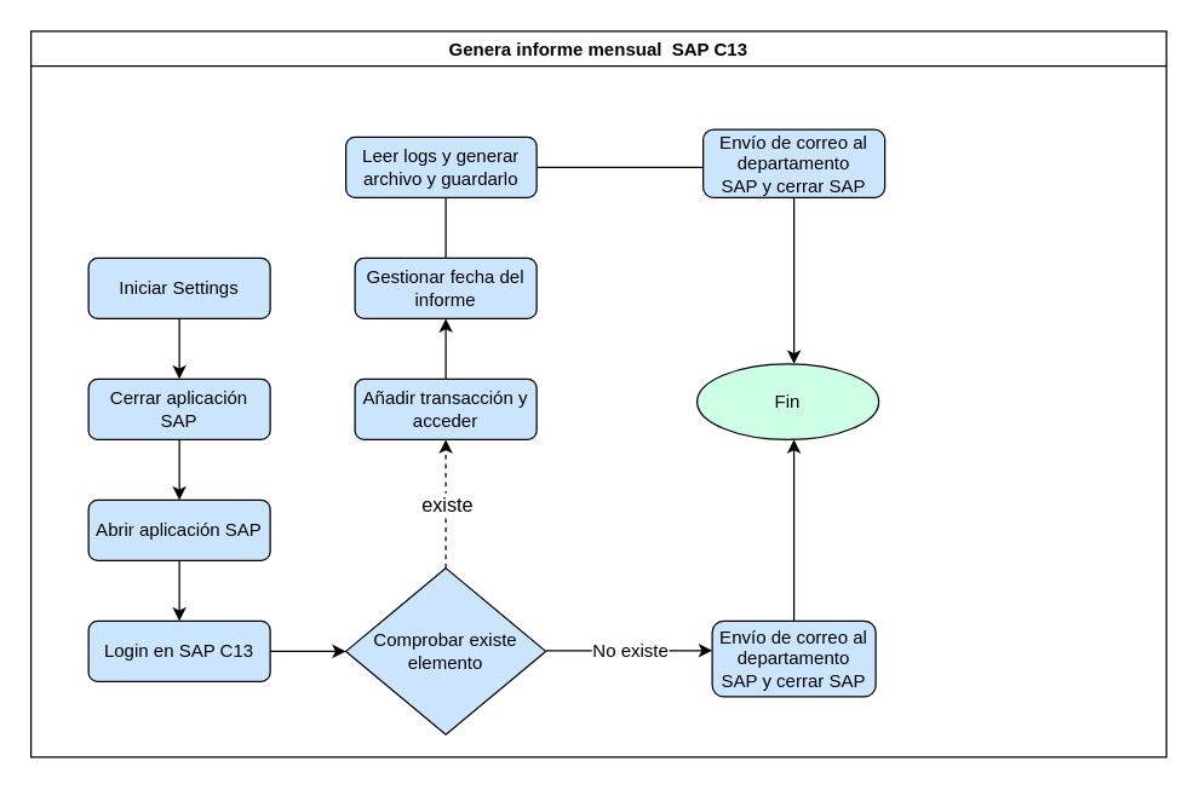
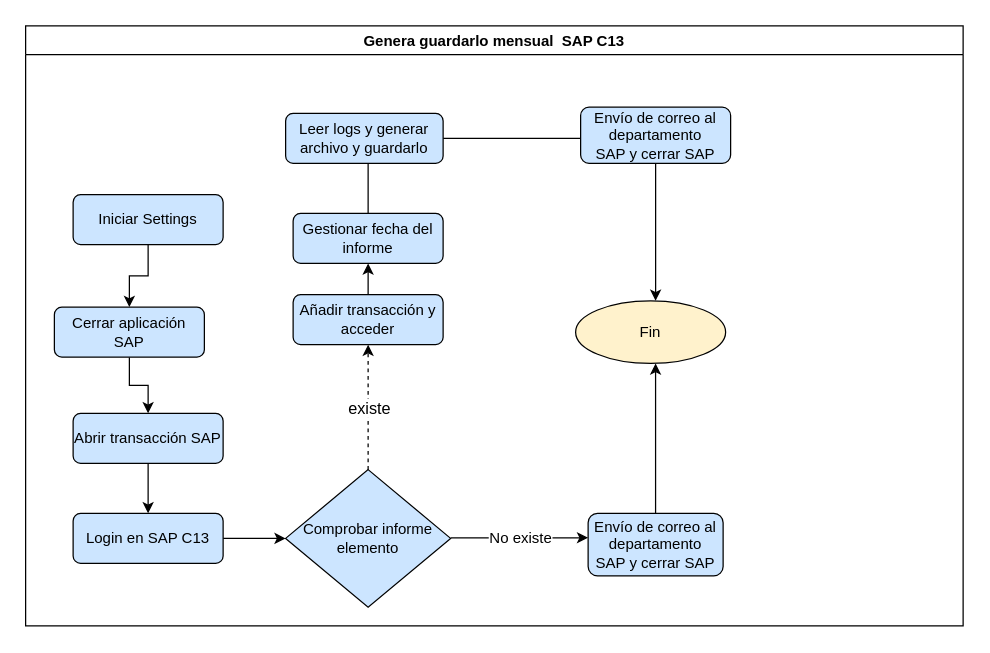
  <mxCell id="0" />
  <mxCell id="1" parent="0" />
- <mxCell id="2" value="Genera informe mensual  SAP C13" style="swimlane;" parent="1" vertex="1"><mxGeometry x="20" y="20" width="750" height="480" as="geometry" /></mxCell>
+ <mxCell id="2" value="Genera guardarlo mensual  SAP C13" style="swimlane;" parent="1" vertex="1"><mxGeometry x="20" y="20" width="750" height="480" as="geometry" /></mxCell>
  <mxCell id="3" style="edgeStyle=orthogonalEdgeStyle;rounded=0;orthogonalLoop=1;jettySize=auto;html=1;exitX=0.5;exitY=1;exitDx=0;exitDy=0;entryX=0.5;entryY=0;entryDx=0;entryDy=0;" parent="2" source="4" target="6" edge="1"><mxGeometry relative="1" as="geometry" /></mxCell>
- <mxCell id="4" value="Iniciar Settings" style="rounded=1;whiteSpace=wrap;html=1;fillColor=#CCE5FF;" parent="2" vertex="1"><mxGeometry x="38" y="150" width="120" height="40" as="geometry" /></mxCell>
+ <mxCell id="4" value="Iniciar Settings" style="rounded=1;whiteSpace=wrap;html=1;fillColor=#CCE5FF;" parent="2" vertex="1"><mxGeometry x="38" y="135" width="120" height="40" as="geometry" /></mxCell>
  <mxCell id="5" style="edgeStyle=orthogonalEdgeStyle;rounded=0;orthogonalLoop=1;jettySize=auto;html=1;exitX=0.5;exitY=1;exitDx=0;exitDy=0;entryX=0.5;entryY=0;entryDx=0;entryDy=0;" parent="2" source="6" target="8" edge="1"><mxGeometry relative="1" as="geometry" /></mxCell>
- <mxCell id="6" value="Cerrar aplicación SAP" style="rounded=1;whiteSpace=wrap;html=1;fillColor=#CCE5FF;" parent="2" vertex="1"><mxGeometry x="38" y="230" width="120" height="40" as="geometry" /></mxCell>
+ <mxCell id="6" value="Cerrar aplicación SAP" style="rounded=1;whiteSpace=wrap;html=1;fillColor=#CCE5FF;" parent="2" vertex="1"><mxGeometry x="23" y="225" width="120" height="40" as="geometry" /></mxCell>
  <mxCell id="7" style="edgeStyle=orthogonalEdgeStyle;rounded=0;orthogonalLoop=1;jettySize=auto;html=1;exitX=0.5;exitY=1;exitDx=0;exitDy=0;entryX=0.5;entryY=0;entryDx=0;entryDy=0;" parent="2" source="8" target="10" edge="1"><mxGeometry relative="1" as="geometry" /></mxCell>
- <mxCell id="8" value="Abrir aplicación SAP" style="rounded=1;whiteSpace=wrap;html=1;fillColor=#CCE5FF;" parent="2" vertex="1"><mxGeometry x="38" y="310" width="120" height="40" as="geometry" /></mxCell>
+ <mxCell id="8" value="Abrir transacción SAP" style="rounded=1;whiteSpace=wrap;html=1;fillColor=#CCE5FF;" parent="2" vertex="1"><mxGeometry x="38" y="310" width="120" height="40" as="geometry" /></mxCell>
  <mxCell id="9" style="edgeStyle=orthogonalEdgeStyle;rounded=0;orthogonalLoop=1;jettySize=auto;html=1;exitX=1;exitY=0.5;exitDx=0;exitDy=0;entryX=0;entryY=0.5;entryDx=0;entryDy=0;" parent="2" source="10" target="11" edge="1"><mxGeometry relative="1" as="geometry" /></mxCell>
  <mxCell id="10" value="Login en SAP C13" style="rounded=1;whiteSpace=wrap;html=1;fillColor=#CCE5FF;" parent="2" vertex="1"><mxGeometry x="38" y="390" width="120" height="40" as="geometry" /></mxCell>
- <mxCell id="11" value="Comprobar existe elemento" style="rhombus;whiteSpace=wrap;html=1;fillColor=#CCE5FF;" parent="2" vertex="1"><mxGeometry x="208" y="355" width="132" height="110" as="geometry" /></mxCell>
+ <mxCell id="11" value="Comprobar informe elemento" style="rhombus;whiteSpace=wrap;html=1;fillColor=#CCE5FF;" parent="2" vertex="1"><mxGeometry x="208" y="355" width="132" height="110" as="geometry" /></mxCell>
  <mxCell id="12" style="edgeStyle=orthogonalEdgeStyle;rounded=0;orthogonalLoop=1;jettySize=auto;html=1;exitX=0.5;exitY=0;exitDx=0;exitDy=0;fontSize=15;" edge="1" parent="2" source="13" target="20"><mxGeometry relative="1" as="geometry" /></mxCell>
- <mxCell id="13" value="Añadir transacción y acceder" style="rounded=1;whiteSpace=wrap;html=1;fillColor=#CCE5FF;" vertex="1" parent="2"><mxGeometry x="214" y="230" width="120" height="40" as="geometry" /></mxCell>
+ <mxCell id="13" value="Añadir transacción y acceder" style="rounded=1;whiteSpace=wrap;html=1;fillColor=#CCE5FF;" vertex="1" parent="2"><mxGeometry x="214" y="215" width="120" height="40" as="geometry" /></mxCell>
  <mxCell id="14" value="" style="endArrow=classic;html=1;fontSize=15;entryX=0.5;entryY=1;entryDx=0;entryDy=0;dashed=1;" edge="1" parent="2" source="11" target="13"><mxGeometry relative="1" as="geometry"><mxPoint x="274" y="350" as="sourcePoint" /><mxPoint x="278" y="280" as="targetPoint" /></mxGeometry></mxCell>
  <mxCell id="15" value="&lt;font style=&quot;font-size: 13px&quot;&gt;existe&lt;/font&gt;" style="edgeLabel;resizable=0;html=1;align=center;verticalAlign=middle;" connectable="0" vertex="1" parent="14"><mxGeometry relative="1" as="geometry" /></mxCell>
  <mxCell id="16" style="edgeStyle=orthogonalEdgeStyle;rounded=0;orthogonalLoop=1;jettySize=auto;html=1;fontSize=15;entryX=0.533;entryY=1;entryDx=0;entryDy=0;entryPerimeter=0;" edge="1" parent="2" source="17" target="18"><mxGeometry relative="1" as="geometry"><mxPoint x="504" y="280" as="targetPoint" /></mxGeometry></mxCell>
  <mxCell id="17" value="Envío de correo al departamento&lt;br&gt;SAP y cerrar SAP" style="rounded=1;whiteSpace=wrap;html=1;fillColor=#CCE5FF;" vertex="1" parent="2"><mxGeometry x="450" y="390" width="108" height="50" as="geometry" /></mxCell>
- <mxCell id="18" value="Fin" style="ellipse;whiteSpace=wrap;html=1;fillColor=#CCFFE6;" vertex="1" parent="2"><mxGeometry x="440" y="220" width="120" height="50" as="geometry" /></mxCell>
+ <mxCell id="18" value="Fin" style="ellipse;whiteSpace=wrap;html=1;fillColor=#fff2cc;" vertex="1" parent="2"><mxGeometry x="440" y="220" width="120" height="50" as="geometry" /></mxCell>
  <mxCell id="19" style="edgeStyle=orthogonalEdgeStyle;rounded=0;orthogonalLoop=1;jettySize=auto;html=1;exitX=0.5;exitY=0;exitDx=0;exitDy=0;entryX=0.524;entryY=0.75;entryDx=0;entryDy=0;entryPerimeter=0;fontSize=15;" edge="1" parent="2" source="20" target="22"><mxGeometry relative="1" as="geometry" /></mxCell>
  <mxCell id="20" value="Gestionar fecha del informe" style="rounded=1;whiteSpace=wrap;html=1;fillColor=#CCE5FF;" vertex="1" parent="2"><mxGeometry x="214" y="150" width="120" height="40" as="geometry" /></mxCell>
  <mxCell id="21" style="edgeStyle=orthogonalEdgeStyle;rounded=0;orthogonalLoop=1;jettySize=auto;html=1;entryX=0.117;entryY=0.556;entryDx=0;entryDy=0;entryPerimeter=0;fontSize=15;" edge="1" parent="2" source="22" target="24"><mxGeometry relative="1" as="geometry" /></mxCell>
  <mxCell id="22" value="Leer logs y generar archivo y guardarlo" style="rounded=1;whiteSpace=wrap;html=1;fillColor=#CCE5FF;" vertex="1" parent="2"><mxGeometry x="208" y="70" width="126" height="40" as="geometry" /></mxCell>
  <mxCell id="23" style="edgeStyle=orthogonalEdgeStyle;rounded=0;orthogonalLoop=1;jettySize=auto;html=1;fontSize=15;" edge="1" parent="2" source="24"><mxGeometry relative="1" as="geometry"><mxPoint x="504" y="220" as="targetPoint" /><Array as="points"><mxPoint x="504" y="220" /><mxPoint x="504" y="220" /></Array></mxGeometry></mxCell>
  <mxCell id="24" value="Envío de correo al departamento&lt;br&gt;SAP y cerrar SAP" style="rounded=1;whiteSpace=wrap;html=1;fillColor=#CCE5FF;" vertex="1" parent="2"><mxGeometry x="444" y="65" width="120" height="45" as="geometry" /></mxCell>
  <mxCell id="25" value="" style="endArrow=classic;html=1;fontSize=15;entryX=0;entryY=0.39;entryDx=0;entryDy=0;entryPerimeter=0;" edge="1" parent="2" target="17"><mxGeometry relative="1" as="geometry"><mxPoint x="340" y="409.5" as="sourcePoint" /><mxPoint x="430" y="409.5" as="targetPoint" /><Array as="points" /></mxGeometry></mxCell>
  <mxCell id="26" value="&lt;font style=&quot;font-size: 12px&quot;&gt;No existe&lt;/font&gt;" style="edgeLabel;resizable=0;html=1;align=center;verticalAlign=middle;" connectable="0" vertex="1" parent="25"><mxGeometry relative="1" as="geometry" /></mxCell>
